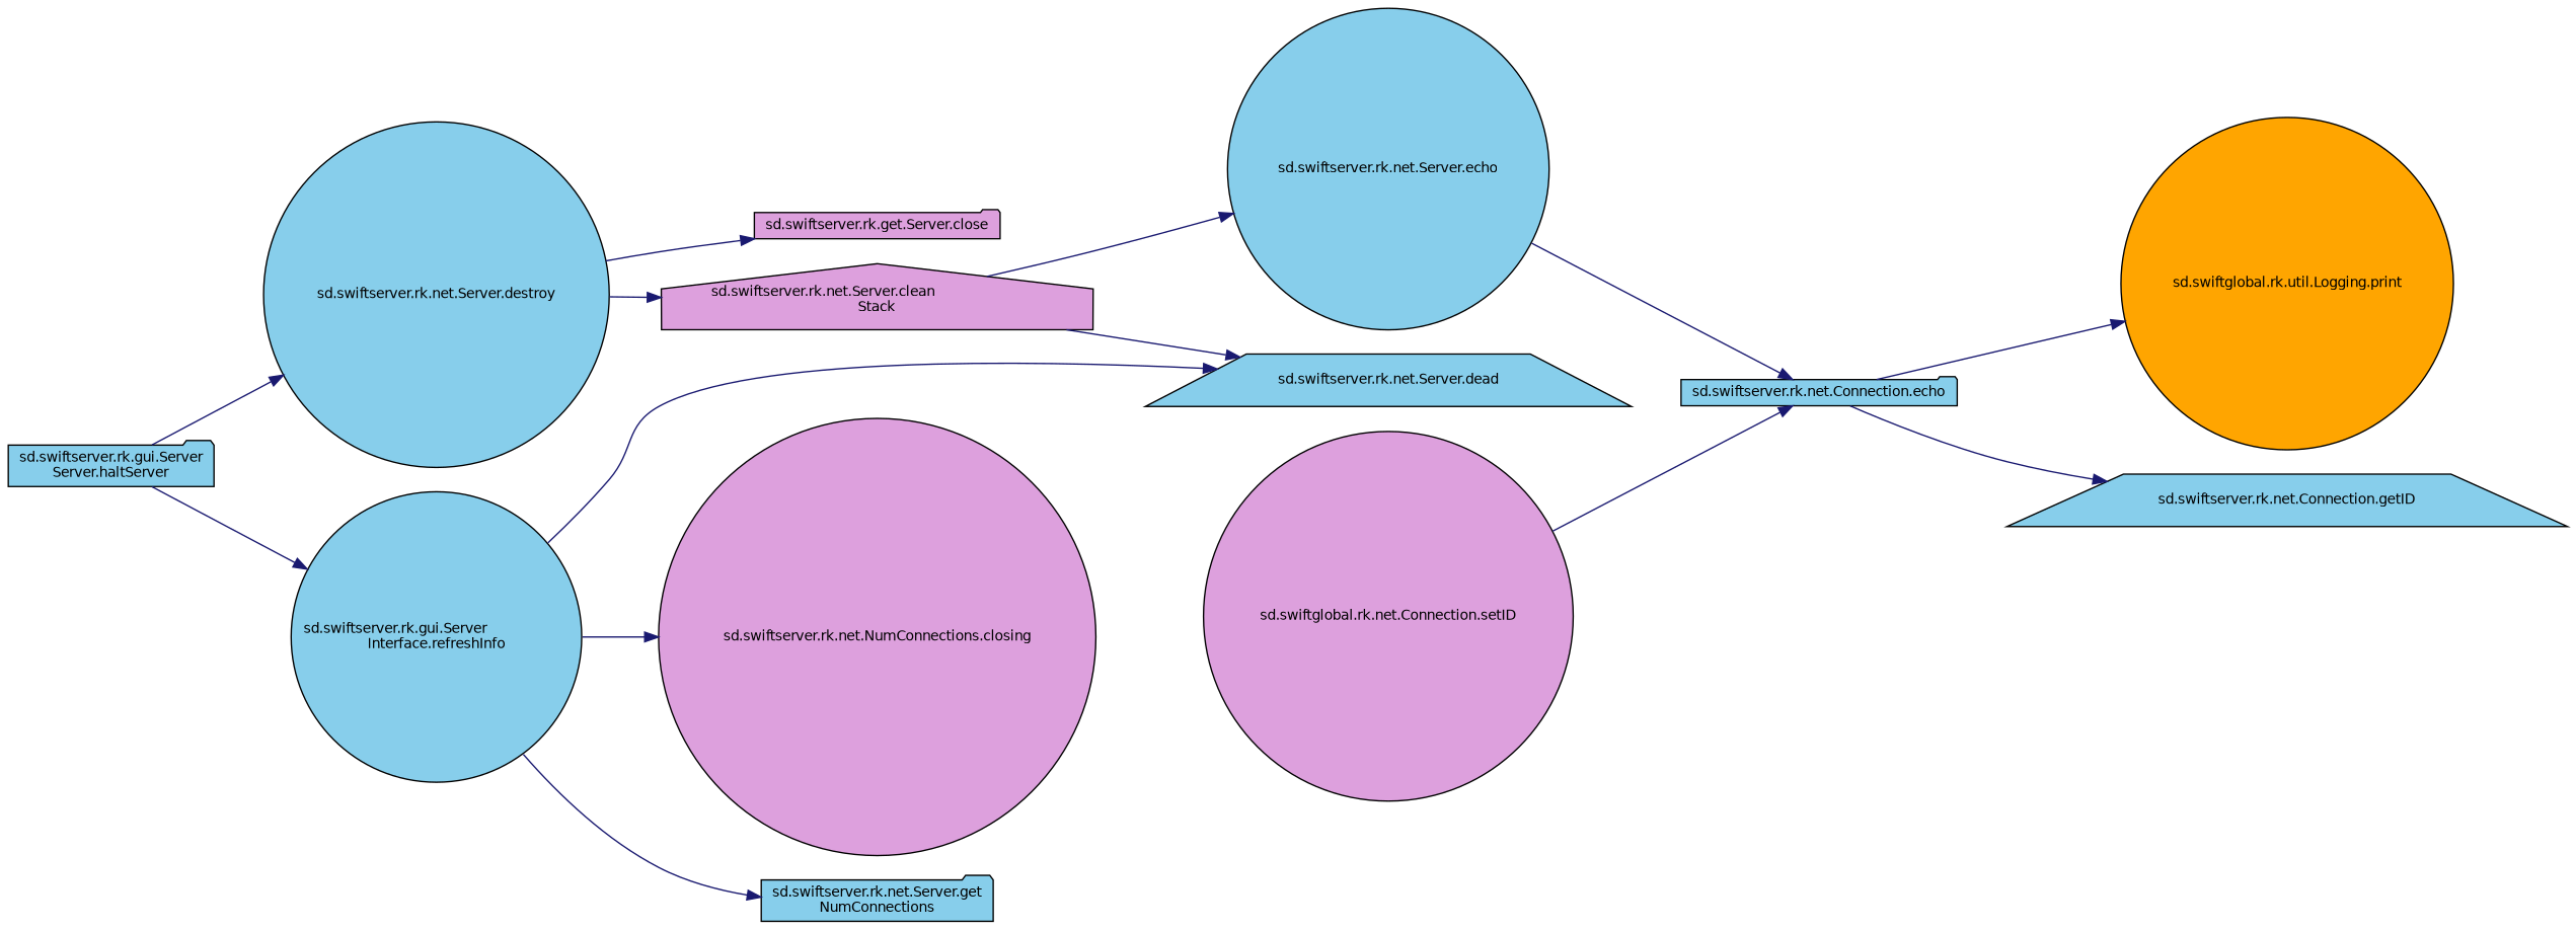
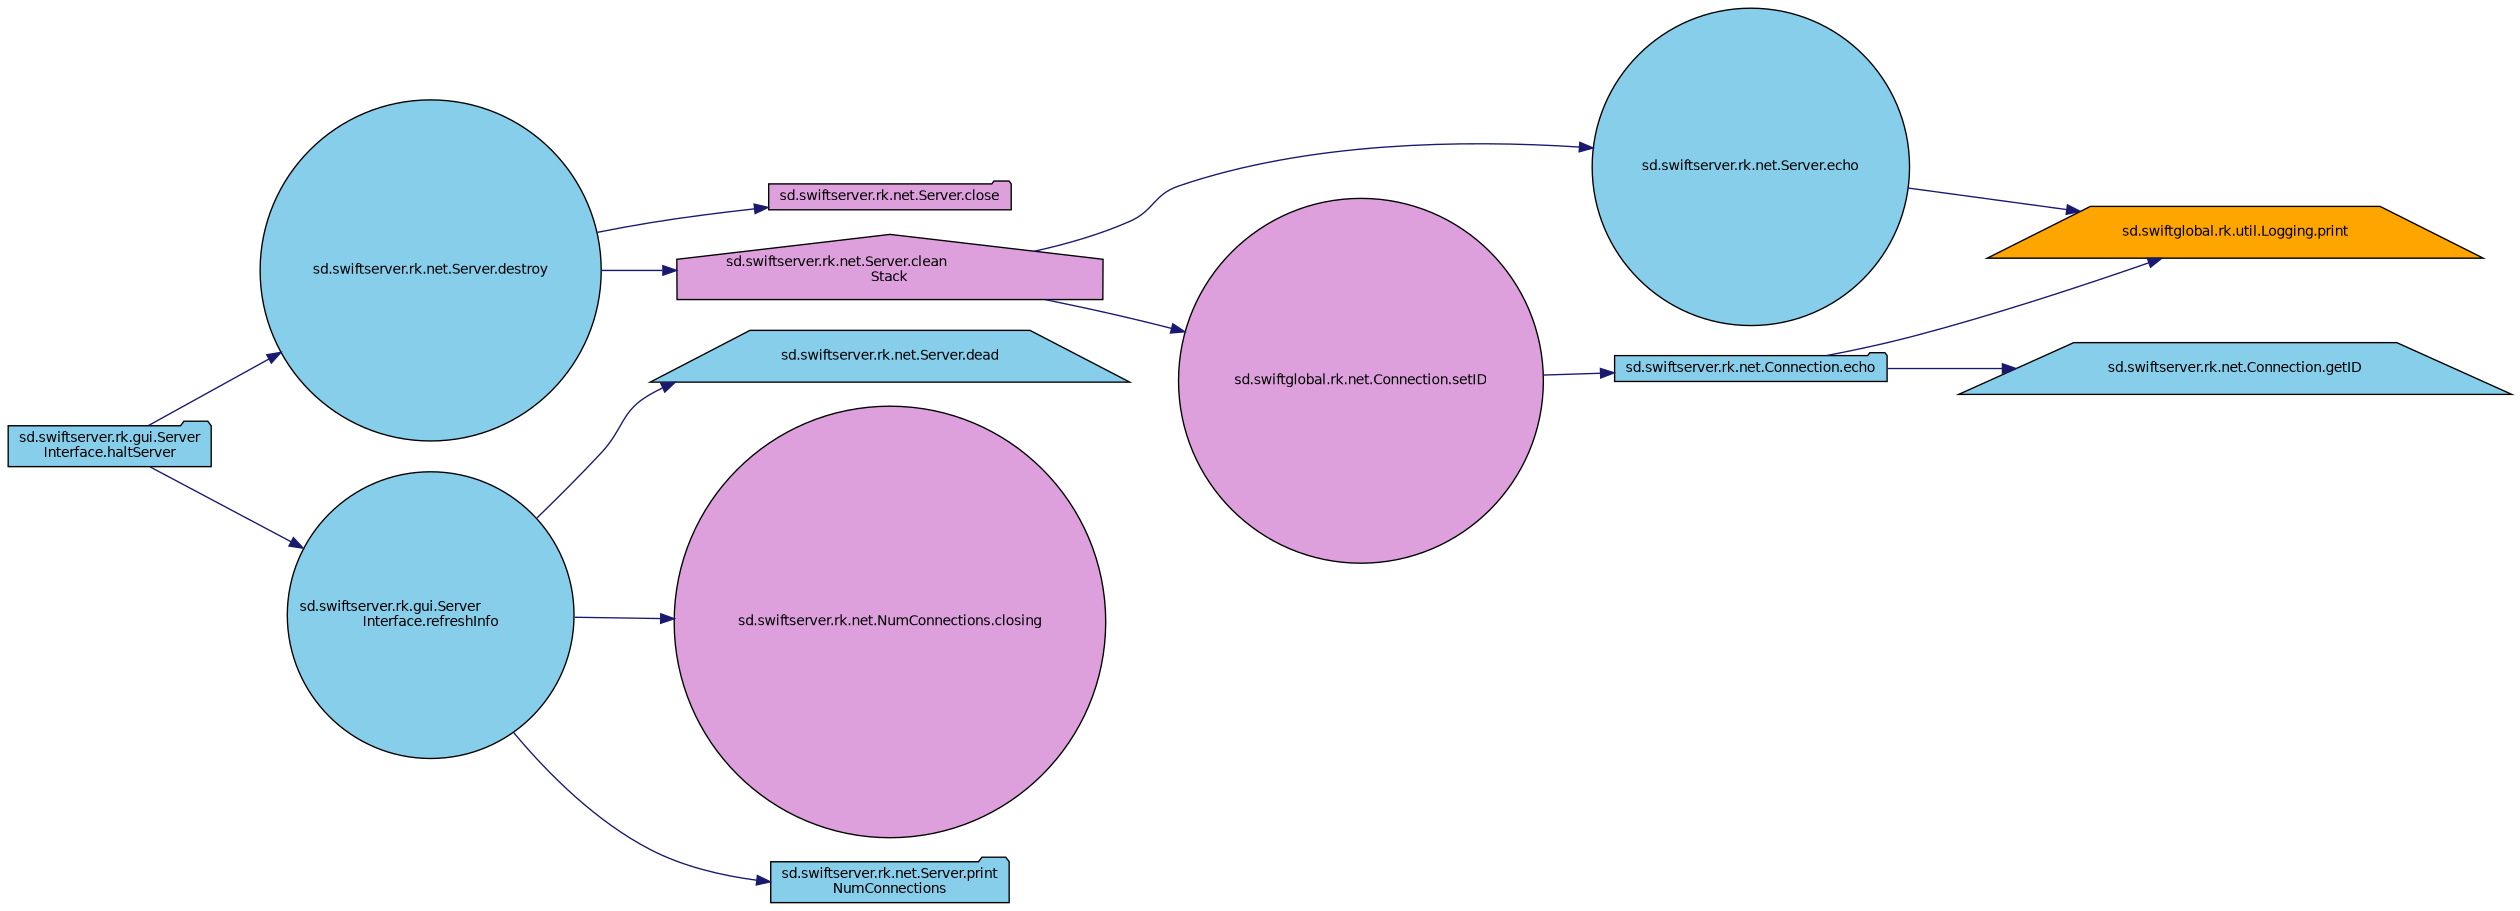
  digraph {
    fontname="DejaVu Sans"
    rankdir=LR
    node [color=black fillcolor=skyblue fontname="DejaVu Sans" fontsize=10 shape=circle style=filled]
    edge [color=midnightblue fontname="DejaVu Sans" fontsize=10 labelfontname=Helvetica labelfontsize=10 style=solid]
-   n1 [fontcolor=black height=0.2 label="sd.swiftserver.rk.gui.Server\lServer.haltServer" shape=folder width=0.4]
+   n1 [fontcolor=black height=0.2 label="sd.swiftserver.rk.gui.Server\lInterface.haltServer" shape=folder width=0.4]
    n2 [height=0.2 label="sd.swiftserver.rk.net.Server.destroy" width=0.4]
    n3 [height=0.2 label="sd.swiftserver.rk.gui.Server\lInterface.refreshInfo" width=0.4]
-   n4 [fillcolor=plum height=0.2 label="sd.swiftserver.rk.get.Server.close" shape=folder width=0.4]
+   n4 [fillcolor=plum height=0.2 label="sd.swiftserver.rk.net.Server.close" shape=folder width=0.4]
    n5 [fillcolor=plum height=0.2 label="sd.swiftserver.rk.net.Server.clean\lStack" shape=house width=0.4]
    n6 [height=0.2 label="sd.swiftserver.rk.net.Server.dead" shape=trapezium width=0.4]
    n7 [fillcolor=plum height=0.2 label="sd.swiftserver.rk.net.NumConnections.closing" width=0.4]
-   n8 [height=0.2 label="sd.swiftserver.rk.net.Server.get\lNumConnections" shape=folder width=0.4]
+   n8 [height=0.2 label="sd.swiftserver.rk.net.Server.print\lNumConnections" shape=folder width=0.4]
    n9 [height=0.2 label="sd.swiftserver.rk.net.Server.echo" width=0.4]
    n10 [fillcolor=plum height=0.2 label="sd.swiftglobal.rk.net.Connection.setID" width=0.4]
-   n11 [fillcolor=orange height=0.2 label="sd.swiftglobal.rk.util.Logging.print" width=0.4]
+   n11 [fillcolor=orange height=0.2 label="sd.swiftglobal.rk.util.Logging.print" shape=trapezium width=0.4]
    n12 [height=0.2 label="sd.swiftserver.rk.net.Connection.echo" shape=folder width=0.4]
    n13 [height=0.2 label="sd.swiftserver.rk.net.Connection.getID" shape=trapezium width=0.4]
    n1 -> n2
    n1 -> n3
    n2 -> n4
    n2 -> n5
    n3 -> n6
    n3 -> n7
    n3 -> n8
    n5 -> n9
-   n5 -> n6
-   n9 -> n12
+   n5 -> n10
+   n9 -> n11
    n10 -> n12
    n12 -> n11
    n12 -> n13
  }
